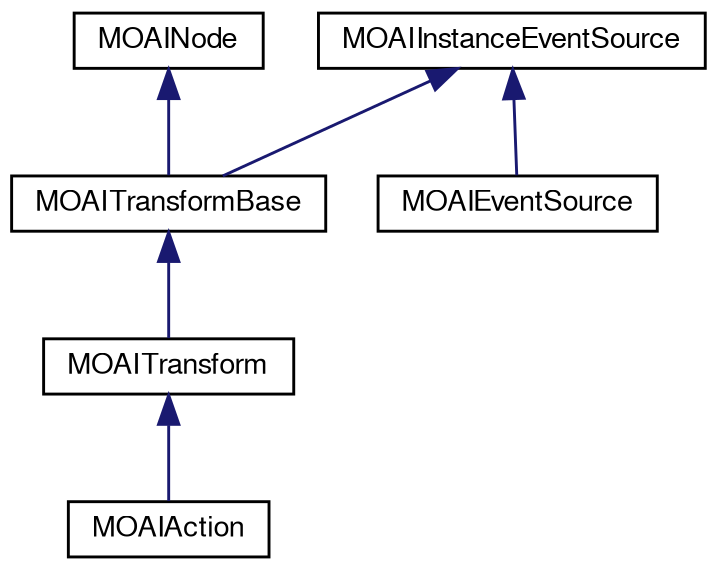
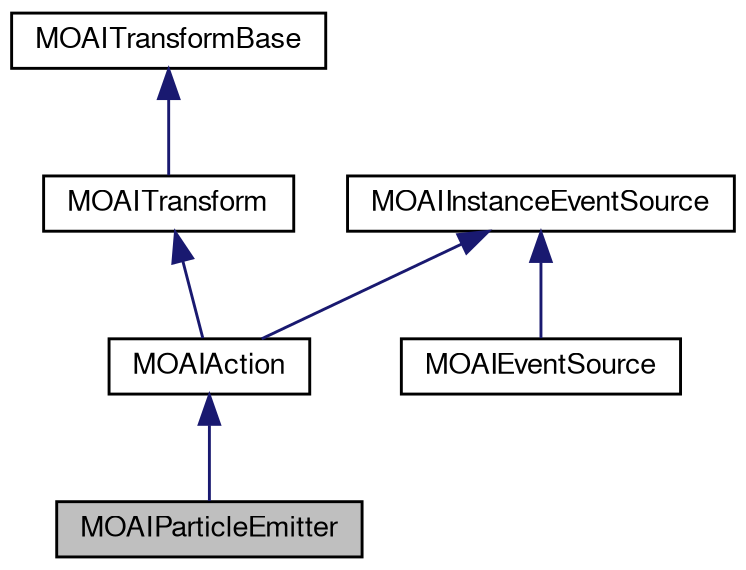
  digraph {
    node [color=black fillcolor=white fontname=FreeSans fontsize=10 shape=record style=filled]
    edge [color=midnightblue dir=back fontname=FreeSans fontsize=10 labelfontname=FreeSans labelfontsize=10 style=solid]
+   n1 [fillcolor=grey75 fontcolor=black height=0.2 label=MOAIParticleEmitter width=0.4]
    n2 [height=0.2 label=MOAITransform width=0.4]
    n3 [height=0.2 label=MOAIAction width=0.4]
    n4 [height=0.2 label=MOAITransformBase width=0.4]
-   n5 [height=0.2 label=MOAINode width=0.4]
    n6 [height=0.2 label=MOAIInstanceEventSource width=0.4]
    n7 [height=0.2 label=MOAIEventSource width=0.4]
    n2 -> n3
+   n3 -> n1
    n4 -> n2
-   n5 -> n4
-   n6 -> n4
+   n6 -> n3
    n6 -> n7
  }
